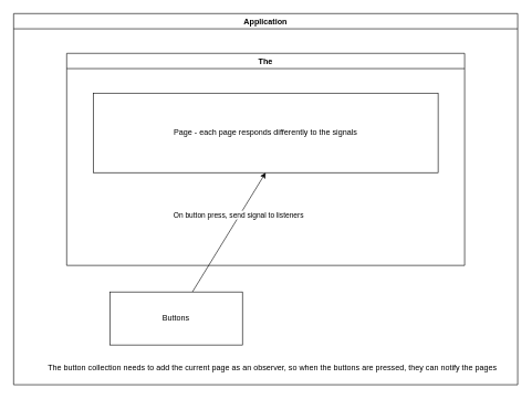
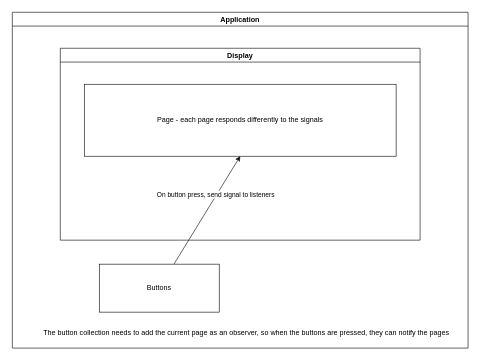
  <mxCell id="0" />
  <mxCell id="1" parent="0" />
  <mxCell id="2" value="Application" style="swimlane;whiteSpace=wrap;html=1;" vertex="1" parent="1"><mxGeometry x="20" y="20" width="760" height="560" as="geometry" /></mxCell>
- <mxCell id="3" value="The" style="swimlane;whiteSpace=wrap;html=1;" vertex="1" parent="2"><mxGeometry x="80" y="60" width="600" height="320" as="geometry" /></mxCell>
+ <mxCell id="3" value="Display" style="swimlane;whiteSpace=wrap;html=1;" vertex="1" parent="2"><mxGeometry x="80" y="60" width="600" height="320" as="geometry" /></mxCell>
  <mxCell id="4" value="Page - each page responds differently to the signals" style="rounded=0;whiteSpace=wrap;html=1;" vertex="1" parent="3"><mxGeometry x="40" y="60" width="520" height="120" as="geometry" /></mxCell>
  <mxCell id="5" style="edgeStyle=none;html=1;entryX=0.5;entryY=1;entryDx=0;entryDy=0;" edge="1" parent="2" source="7" target="4"><mxGeometry relative="1" as="geometry" /></mxCell>
  <mxCell id="6" value="On button press, send signal to listeners" style="edgeLabel;html=1;align=center;verticalAlign=middle;resizable=0;points=[];" vertex="1" connectable="0" parent="5"><mxGeometry x="0.28" y="2" relative="1" as="geometry"><mxPoint as="offset" /></mxGeometry></mxCell>
  <mxCell id="7" value="Buttons" style="rounded=0;whiteSpace=wrap;html=1;" vertex="1" parent="2"><mxGeometry x="145" y="420" width="200" height="80" as="geometry" /></mxCell>
  <mxCell id="8" value="The button collection needs to add the current page as an observer, so when the buttons are pressed, they can notify the pages" style="text;html=1;align=center;verticalAlign=middle;resizable=0;points=[];autosize=1;strokeColor=none;fillColor=none;" vertex="1" parent="2"><mxGeometry x="40" y="520" width="700" height="30" as="geometry" /></mxCell>
